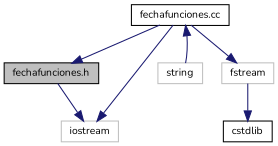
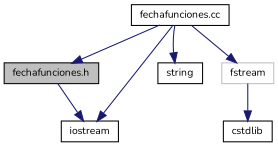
  digraph {
    fontname=Nunito
    node [color=black fillcolor=white fontname=Nunito fontsize=10 shape=record style=filled]
    edge [color=midnightblue fontname=Nunito fontsize=10 labelfontname=Helvetica labelfontsize=10 style=solid]
    n1 [fillcolor=grey75 fontcolor=black height=0.2 label="fechafunciones.h" width=0.4]
-   n2 [color=grey75 height=0.2 label=iostream width=0.4]
+   n2 [height=0.2 label=iostream width=0.4]
    n3 [height=0.2 label="fechafunciones.cc" width=0.4]
-   n4 [color=grey75 height=0.2 label=string width=0.4]
+   n4 [height=0.2 label=string width=0.4]
    n5 [color=grey75 height=0.2 label=fstream width=0.4]
    n6 [height=0.2 label=cstdlib width=0.4]
    n1 -> n2
    n3 -> n1
    n3 -> n2
-   n4 -> n3
+   n3 -> n4
    n3 -> n5
    n5 -> n6
  }
